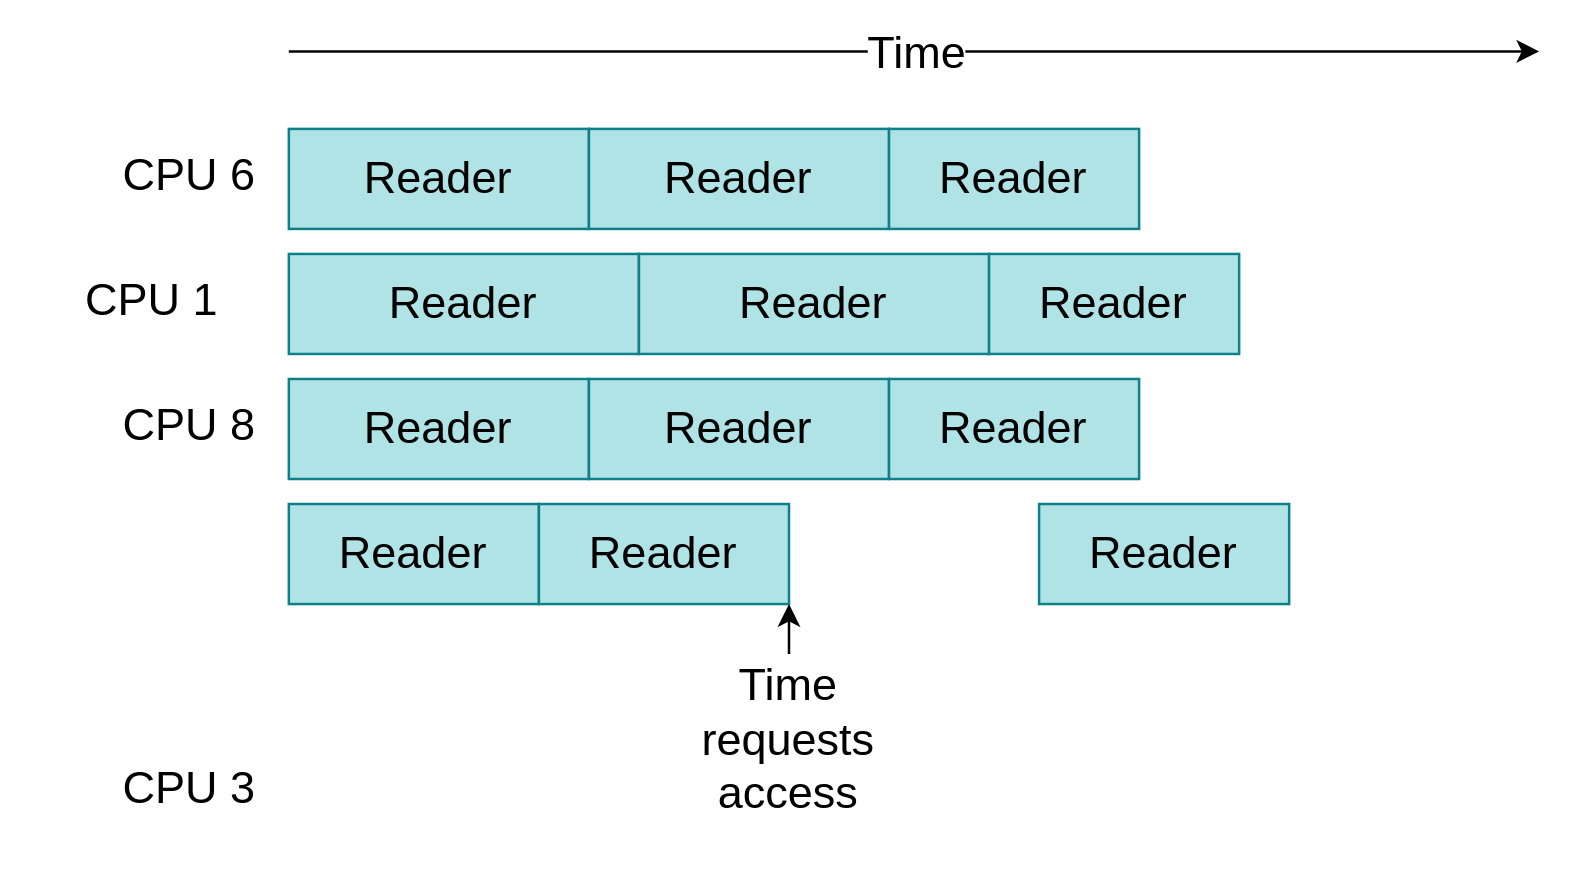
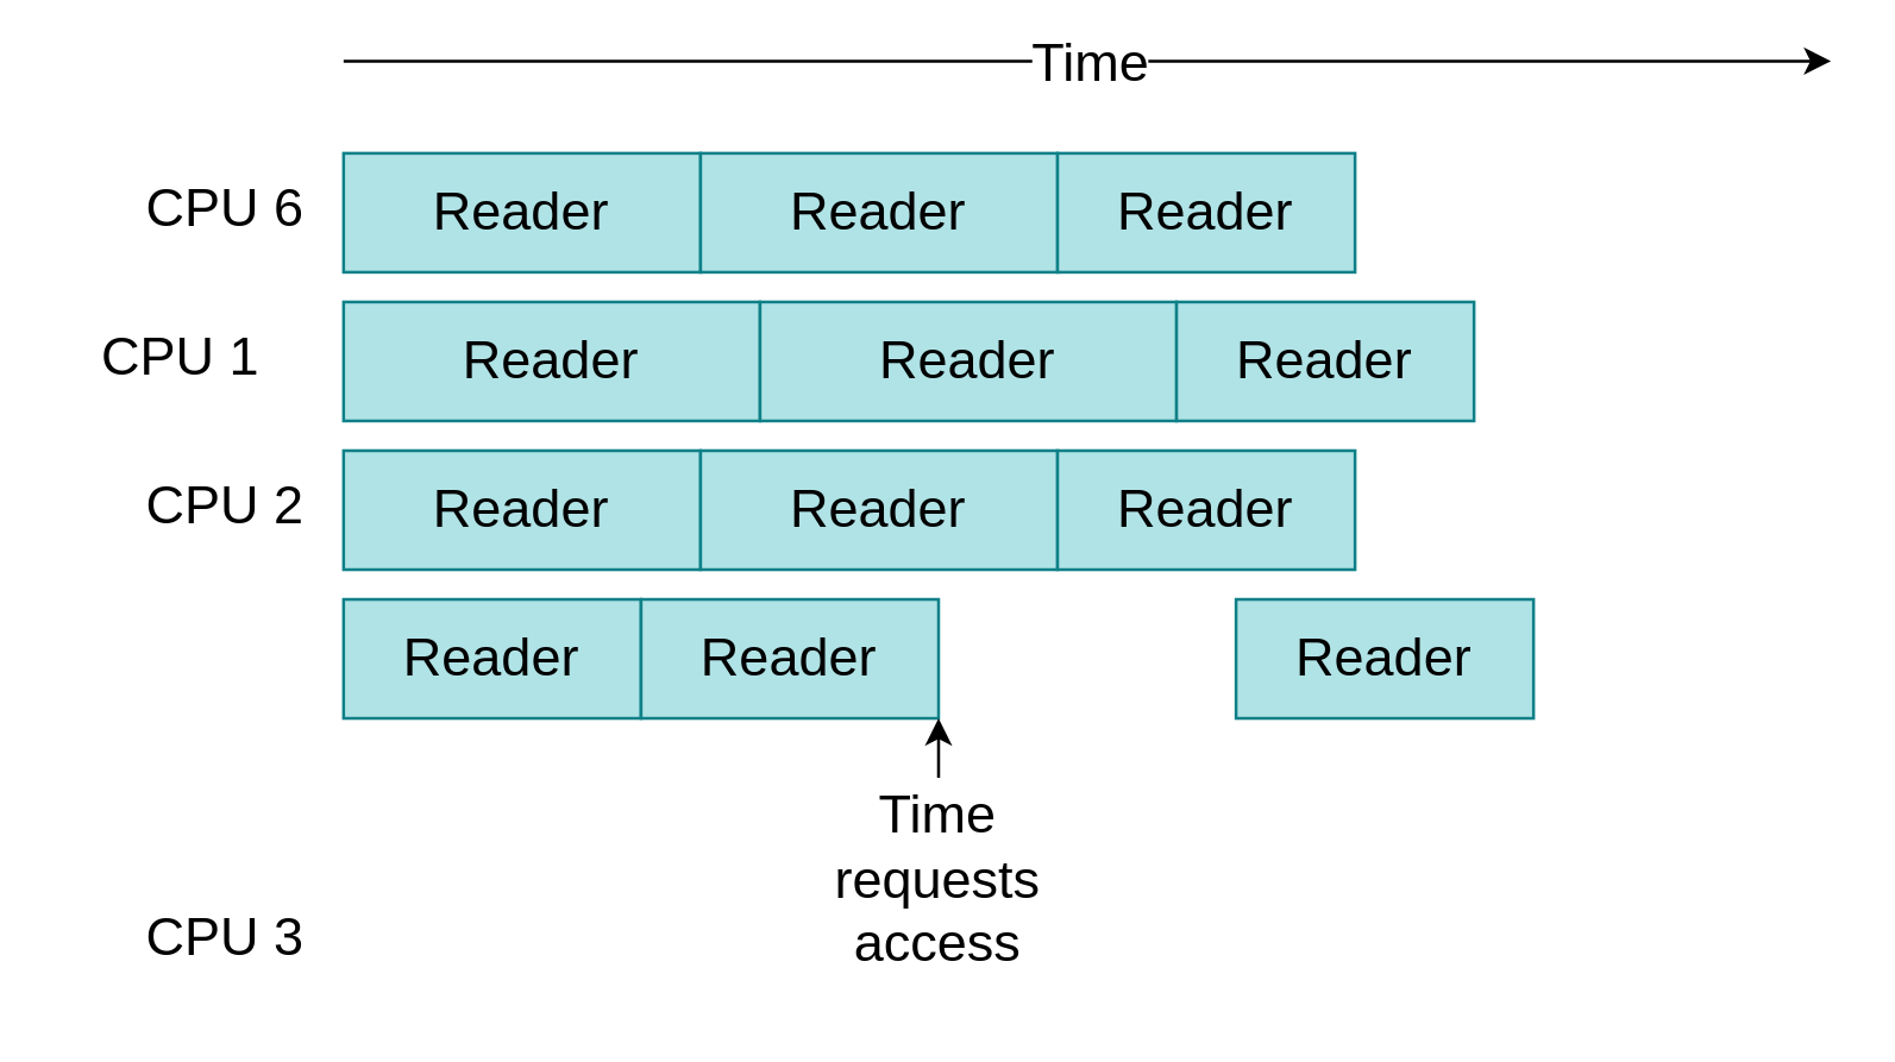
  <mxCell id="0" />
  <mxCell id="1" parent="0" />
  <mxCell id="2" value="&lt;font style=&quot;font-size: 18px;&quot;&gt;CPU 6&lt;/font&gt;" style="text;html=1;align=center;verticalAlign=middle;resizable=0;points=[];autosize=1;strokeColor=none;fillColor=none;" vertex="1" parent="1"><mxGeometry x="35" y="50" width="80" height="40" as="geometry" /></mxCell>
  <mxCell id="3" value="&lt;font style=&quot;font-size: 18px;&quot;&gt;Reader&lt;/font&gt;" style="rounded=0;whiteSpace=wrap;html=1;fillColor=#b0e3e6;strokeColor=#0e8088;" vertex="1" parent="1"><mxGeometry x="115" y="51" width="120" height="40" as="geometry" /></mxCell>
  <mxCell id="4" value="&lt;font style=&quot;font-size: 18px;&quot;&gt;CPU 1&lt;/font&gt;" style="text;html=1;align=center;verticalAlign=middle;resizable=0;points=[];autosize=1;strokeColor=none;fillColor=none;" vertex="1" parent="1"><mxGeometry x="20" y="100" width="80" height="40" as="geometry" /></mxCell>
  <mxCell id="5" value="&lt;font style=&quot;font-size: 18px;&quot;&gt;Reader&lt;/font&gt;" style="rounded=0;whiteSpace=wrap;html=1;fillColor=#b0e3e6;strokeColor=#0e8088;" vertex="1" parent="1"><mxGeometry x="115" y="101" width="140" height="40" as="geometry" /></mxCell>
- <mxCell id="6" value="&lt;font style=&quot;font-size: 18px;&quot;&gt;CPU 8&lt;/font&gt;" style="text;html=1;align=center;verticalAlign=middle;resizable=0;points=[];autosize=1;strokeColor=none;fillColor=none;" vertex="1" parent="1"><mxGeometry x="35" y="150" width="80" height="40" as="geometry" /></mxCell>
+ <mxCell id="6" value="&lt;font style=&quot;font-size: 18px;&quot;&gt;CPU 2&lt;/font&gt;" style="text;html=1;align=center;verticalAlign=middle;resizable=0;points=[];autosize=1;strokeColor=none;fillColor=none;" vertex="1" parent="1"><mxGeometry x="35" y="150" width="80" height="40" as="geometry" /></mxCell>
  <mxCell id="7" value="&lt;font style=&quot;font-size: 18px;&quot;&gt;Reader&lt;/font&gt;" style="rounded=0;whiteSpace=wrap;html=1;fillColor=#b0e3e6;strokeColor=#0e8088;" vertex="1" parent="1"><mxGeometry x="115" y="151" width="120" height="40" as="geometry" /></mxCell>
  <mxCell id="8" value="&lt;font style=&quot;font-size: 18px;&quot;&gt;CPU 3&lt;/font&gt;" style="text;html=1;align=center;verticalAlign=middle;resizable=0;points=[];autosize=1;strokeColor=none;fillColor=none;" vertex="1" parent="1"><mxGeometry x="35" y="295" width="80" height="40" as="geometry" /></mxCell>
  <mxCell id="9" value="&lt;font style=&quot;font-size: 18px;&quot;&gt;Reader&lt;/font&gt;" style="rounded=0;whiteSpace=wrap;html=1;fillColor=#b0e3e6;strokeColor=#0e8088;" vertex="1" parent="1"><mxGeometry x="115" y="201" width="100" height="40" as="geometry" /></mxCell>
  <mxCell id="10" value="&lt;font style=&quot;font-size: 18px;&quot;&gt;Reader&lt;/font&gt;" style="rounded=0;whiteSpace=wrap;html=1;fillColor=#b0e3e6;strokeColor=#0e8088;" vertex="1" parent="1"><mxGeometry x="235" y="51" width="120" height="40" as="geometry" /></mxCell>
  <mxCell id="11" value="&lt;font style=&quot;font-size: 18px;&quot;&gt;Reader&lt;/font&gt;" style="rounded=0;whiteSpace=wrap;html=1;fillColor=#b0e3e6;strokeColor=#0e8088;" vertex="1" parent="1"><mxGeometry x="255" y="101" width="140" height="40" as="geometry" /></mxCell>
  <mxCell id="12" value="&lt;font style=&quot;font-size: 18px;&quot;&gt;Reader&lt;/font&gt;" style="rounded=0;whiteSpace=wrap;html=1;fillColor=#b0e3e6;strokeColor=#0e8088;" vertex="1" parent="1"><mxGeometry x="235" y="151" width="120" height="40" as="geometry" /></mxCell>
  <mxCell id="13" value="&lt;font style=&quot;font-size: 18px;&quot;&gt;Reader&lt;/font&gt;" style="rounded=0;whiteSpace=wrap;html=1;fillColor=#b0e3e6;strokeColor=#0e8088;" vertex="1" parent="1"><mxGeometry x="215" y="201" width="100" height="40" as="geometry" /></mxCell>
  <mxCell id="14" value="" style="endArrow=classic;html=1;rounded=0;fontSize=18;" edge="1" parent="1"><mxGeometry relative="1" as="geometry"><mxPoint x="115" y="20" as="sourcePoint" /><mxPoint x="615" y="20" as="targetPoint" /></mxGeometry></mxCell>
  <mxCell id="15" value="Time" style="edgeLabel;resizable=0;html=1;align=center;verticalAlign=middle;fontSize=18;" connectable="0" vertex="1" parent="14"><mxGeometry relative="1" as="geometry" /></mxCell>
  <mxCell id="16" value="" style="endArrow=classic;html=1;rounded=0;entryX=1;entryY=1;entryDx=0;entryDy=0;exitX=0.5;exitY=0;exitDx=0;exitDy=0;" edge="1" parent="1" source="17" target="13"><mxGeometry width="50" height="50" relative="1" as="geometry"><mxPoint x="435" y="360" as="sourcePoint" /><mxPoint x="485" y="310" as="targetPoint" /><Array as="points" /></mxGeometry></mxCell>
  <mxCell id="17" value="&lt;font style=&quot;font-size: 18px;&quot;&gt;Time requests access&lt;/font&gt;" style="text;html=1;strokeColor=none;fillColor=none;align=center;verticalAlign=middle;whiteSpace=wrap;rounded=0;" vertex="1" parent="1"><mxGeometry x="285" y="261" width="60" height="70" as="geometry" /></mxCell>
  <mxCell id="18" value="&lt;font style=&quot;font-size: 18px;&quot;&gt;Reader&lt;/font&gt;" style="rounded=0;whiteSpace=wrap;html=1;fillColor=#b0e3e6;strokeColor=#0e8088;" vertex="1" parent="1"><mxGeometry x="355" y="51" width="100" height="40" as="geometry" /></mxCell>
  <mxCell id="19" value="&lt;font style=&quot;font-size: 18px;&quot;&gt;Reader&lt;/font&gt;" style="rounded=0;whiteSpace=wrap;html=1;fillColor=#b0e3e6;strokeColor=#0e8088;" vertex="1" parent="1"><mxGeometry x="395" y="101" width="100" height="40" as="geometry" /></mxCell>
  <mxCell id="20" value="&lt;font style=&quot;font-size: 18px;&quot;&gt;Reader&lt;/font&gt;" style="rounded=0;whiteSpace=wrap;html=1;fillColor=#b0e3e6;strokeColor=#0e8088;" vertex="1" parent="1"><mxGeometry x="355" y="151" width="100" height="40" as="geometry" /></mxCell>
  <mxCell id="21" value="&lt;font style=&quot;font-size: 18px;&quot;&gt;Reader&lt;/font&gt;" style="rounded=0;whiteSpace=wrap;html=1;fillColor=#b0e3e6;strokeColor=#0e8088;" vertex="1" parent="1"><mxGeometry x="415" y="201" width="100" height="40" as="geometry" /></mxCell>
